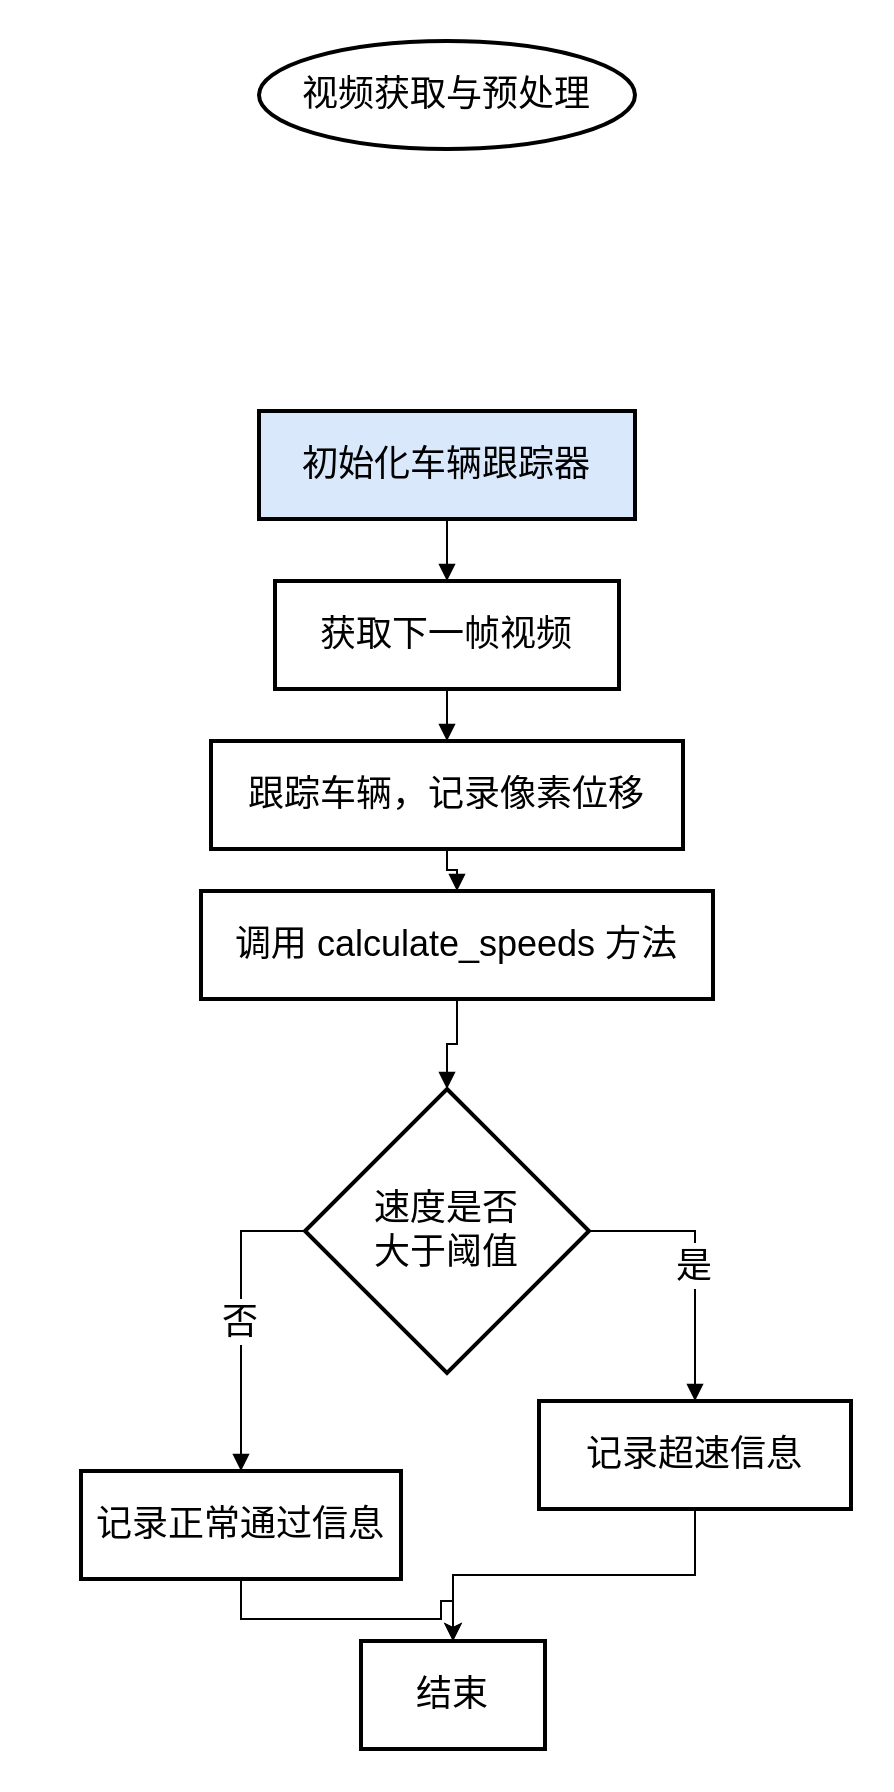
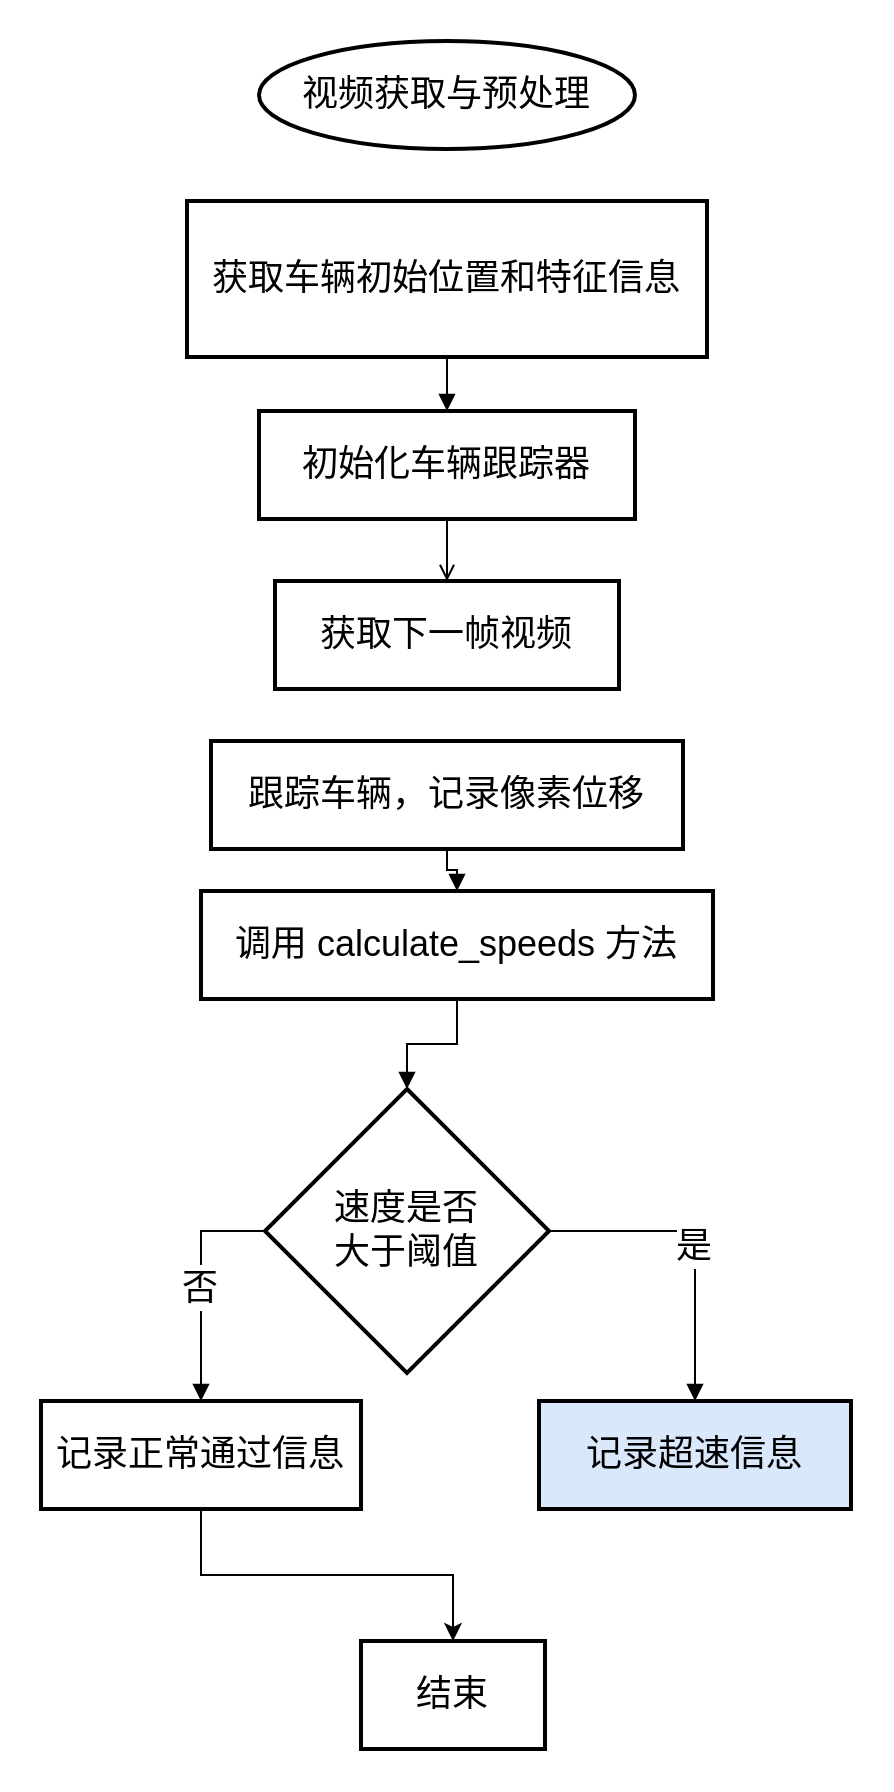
  <mxCell id="0" />
  <mxCell id="1" parent="0" />
  <mxCell id="2" value="视频获取与预处理" style="ellipse;whiteSpace=wrap;strokeWidth=2;fontSize=18;" parent="1" vertex="1"><mxGeometry x="129" y="20" width="188" height="54" as="geometry" /></mxCell>
- <mxCell id="4" value="初始化车辆跟踪器" style="whiteSpace=wrap;strokeWidth=2;fontSize=18;fillColor=#dae8fc;" parent="1" vertex="1"><mxGeometry x="129" y="205" width="188" height="54" as="geometry" /></mxCell>
+ <mxCell id="3" value="获取车辆初始位置和特征信息" style="whiteSpace=wrap;strokeWidth=2;fontSize=18;" parent="1" vertex="1"><mxGeometry x="93" y="100" width="260" height="78" as="geometry" /></mxCell>
+ <mxCell id="4" value="初始化车辆跟踪器" style="whiteSpace=wrap;strokeWidth=2;fontSize=18;" parent="1" vertex="1"><mxGeometry x="129" y="205" width="188" height="54" as="geometry" /></mxCell>
  <mxCell id="5" value="获取下一帧视频" style="whiteSpace=wrap;strokeWidth=2;fontSize=18;" parent="1" vertex="1"><mxGeometry x="137" y="290" width="172" height="54" as="geometry" /></mxCell>
  <mxCell id="6" value="跟踪车辆，记录像素位移" style="whiteSpace=wrap;strokeWidth=2;fontSize=18;" parent="1" vertex="1"><mxGeometry x="105" y="370" width="236" height="54" as="geometry" /></mxCell>
  <mxCell id="7" value="调用 calculate_speeds 方法" style="whiteSpace=wrap;strokeWidth=2;fontSize=18;" parent="1" vertex="1"><mxGeometry x="100" y="445" width="256" height="54" as="geometry" /></mxCell>
- <mxCell id="8" value="速度是否&#10;大于阈值" style="rhombus;strokeWidth=2;whiteSpace=wrap;fontSize=18;" parent="1" vertex="1"><mxGeometry x="152" y="544" width="142" height="142" as="geometry" /></mxCell>
- <mxCell id="9" style="edgeStyle=orthogonalEdgeStyle;rounded=0;orthogonalLoop=1;jettySize=auto;html=1;exitX=0.5;exitY=1;exitDx=0;exitDy=0;entryX=0.5;entryY=0;entryDx=0;entryDy=0;fontSize=18;" parent="1" source="10" target="13" edge="1"><mxGeometry relative="1" as="geometry" /></mxCell>
- <mxCell id="10" value="记录超速信息" style="whiteSpace=wrap;strokeWidth=2;fontSize=18;" parent="1" vertex="1"><mxGeometry x="269" y="700" width="156" height="54" as="geometry" /></mxCell>
+ <mxCell id="8" value="速度是否&#10;大于阈值" style="rhombus;strokeWidth=2;whiteSpace=wrap;fontSize=18;" parent="1" vertex="1"><mxGeometry x="132" y="544" width="142" height="142" as="geometry" /></mxCell>
+ <mxCell id="10" value="记录超速信息" style="whiteSpace=wrap;strokeWidth=2;fontSize=18;fillColor=#dae8fc;" parent="1" vertex="1"><mxGeometry x="269" y="700" width="156" height="54" as="geometry" /></mxCell>
  <mxCell id="11" style="edgeStyle=orthogonalEdgeStyle;rounded=0;orthogonalLoop=1;jettySize=auto;html=1;exitX=0.5;exitY=1;exitDx=0;exitDy=0;entryX=0.5;entryY=0;entryDx=0;entryDy=0;fontSize=18;" parent="1" source="12" target="13" edge="1"><mxGeometry relative="1" as="geometry" /></mxCell>
- <mxCell id="12" value="记录正常通过信息" style="whiteSpace=wrap;strokeWidth=2;fontSize=18;" parent="1" vertex="1"><mxGeometry x="40" y="735" width="160" height="54" as="geometry" /></mxCell>
+ <mxCell id="12" value="记录正常通过信息" style="whiteSpace=wrap;strokeWidth=2;fontSize=18;" parent="1" vertex="1"><mxGeometry x="20" y="700" width="160" height="54" as="geometry" /></mxCell>
  <mxCell id="13" value="结束" style="whiteSpace=wrap;strokeWidth=2;fontSize=18;" parent="1" vertex="1"><mxGeometry x="180" y="820" width="92" height="54" as="geometry" /></mxCell>
- <mxCell id="15" value="" style="startArrow=none;endArrow=block;exitX=0.5;exitY=1;entryX=0.5;entryY=0;rounded=0;edgeStyle=orthogonalEdgeStyle;fontSize=18;" parent="1" source="4" target="5" edge="1"><mxGeometry relative="1" as="geometry" /></mxCell>
- <mxCell id="16" value="" style="startArrow=none;endArrow=block;exitX=0.5;exitY=1;entryX=0.5;entryY=0;rounded=0;exitDx=0;exitDy=0;edgeStyle=orthogonalEdgeStyle;fontSize=18;" parent="1" source="5" target="6" edge="1"><mxGeometry relative="1" as="geometry"><mxPoint x="209" y="340" as="sourcePoint" /></mxGeometry></mxCell>
+ <mxCell id="14" value="" style="startArrow=none;endArrow=block;exitX=0.5;exitY=1;entryX=0.5;entryY=0;rounded=0;edgeStyle=orthogonalEdgeStyle;fontSize=18;" parent="1" source="3" target="4" edge="1"><mxGeometry relative="1" as="geometry" /></mxCell>
+ <mxCell id="15" value="" style="startArrow=none;endArrow=open;exitX=0.5;exitY=1;entryX=0.5;entryY=0;rounded=0;edgeStyle=orthogonalEdgeStyle;fontSize=18;" parent="1" source="4" target="5" edge="1"><mxGeometry relative="1" as="geometry" /></mxCell>
  <mxCell id="17" value="" style="startArrow=none;endArrow=block;exitX=0.5;exitY=1;entryX=0.5;entryY=0;rounded=0;edgeStyle=orthogonalEdgeStyle;fontSize=18;" parent="1" source="6" target="7" edge="1"><mxGeometry relative="1" as="geometry" /></mxCell>
  <mxCell id="18" value="" style="startArrow=none;endArrow=block;exitX=0.5;exitY=1;entryX=0.5;entryY=0;rounded=0;edgeStyle=orthogonalEdgeStyle;fontSize=18;" parent="1" source="7" target="8" edge="1"><mxGeometry relative="1" as="geometry" /></mxCell>
  <mxCell id="19" value="是" style="startArrow=none;endArrow=block;exitX=1;exitY=0.5;entryX=0.5;entryY=0;rounded=0;edgeStyle=orthogonalEdgeStyle;exitDx=0;exitDy=0;fontSize=18;" parent="1" source="8" target="10" edge="1"><mxGeometry relative="1" as="geometry" /></mxCell>
  <mxCell id="20" value="否" style="startArrow=none;endArrow=block;exitX=0;exitY=0.5;entryX=0.5;entryY=0;rounded=0;edgeStyle=orthogonalEdgeStyle;exitDx=0;exitDy=0;entryDx=0;entryDy=0;fontSize=18;" parent="1" source="8" target="12" edge="1"><mxGeometry relative="1" as="geometry"><mxPoint x="80" y="863" as="targetPoint" /></mxGeometry></mxCell>
